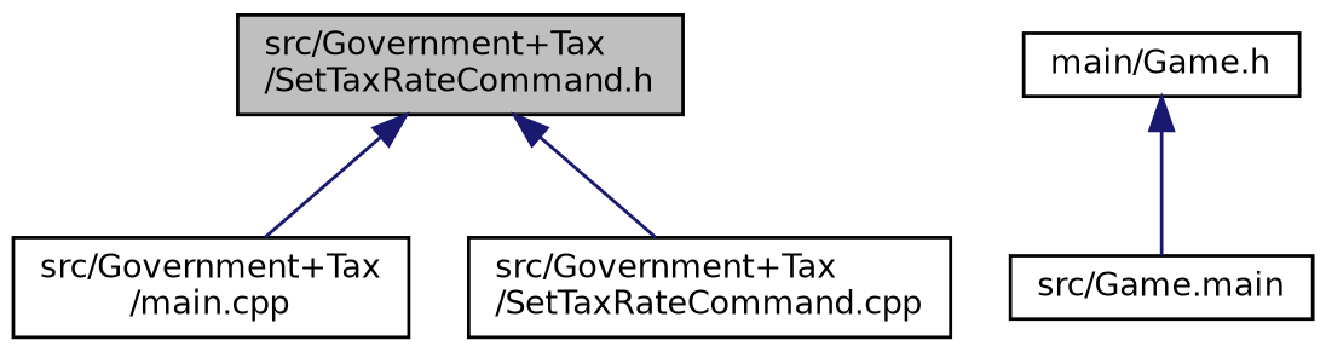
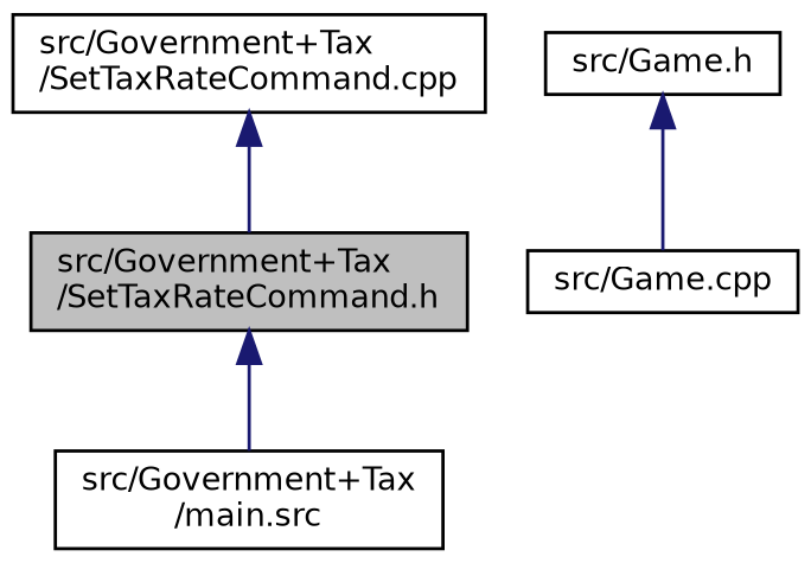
  digraph {
    node [color=black fillcolor=white fontname=Helvetica fontsize=10 shape=record style=filled]
    edge [color=midnightblue dir=back fontname=Helvetica fontsize=10 labelfontname=Helvetica labelfontsize=10 style=solid]
    n1 [fillcolor=grey75 fontcolor=black height=0.2 label="src/Government+Tax\l/SetTaxRateCommand.h" width=0.4]
-   n2 [height=0.2 label="src/Government+Tax\l/main.cpp" width=0.4]
+   n2 [height=0.2 label="src/Government+Tax\l/main.src" width=0.4]
    n3 [height=0.2 label="src/Government+Tax\l/SetTaxRateCommand.cpp" width=0.4]
-   n4 [height=0.2 label="main/Game.h" width=0.4]
-   n5 [height=0.2 label="src/Game.main" width=0.4]
+   n4 [height=0.2 label="src/Game.h" width=0.4]
+   n5 [height=0.2 label="src/Game.cpp" width=0.4]
    n1 -> n2
-   n1 -> n3
+   n3 -> n1
    n4 -> n5
  }
